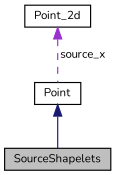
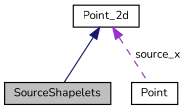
  digraph {
    fontname=Nunito
    node [color=black fillcolor=white fontname=Nunito fontsize=10 shape=record style=filled]
    edge [dir=back fontname=Nunito fontsize=10 labelfontname=Helvetica labelfontsize=10]
    n1 [fillcolor=grey75 fontcolor=black height=0.2 label=SourceShapelets width=0.4]
    n2 [height=0.2 label=Point width=0.4]
    n3 [height=0.2 label=Point_2d width=0.4]
-   n2 -> n1 [color=midnightblue style=solid]
+   n3 -> n1 [color=midnightblue style=solid]
    n3 -> n2 [color=darkorchid3 label=" source_x" style=dashed]
  }
